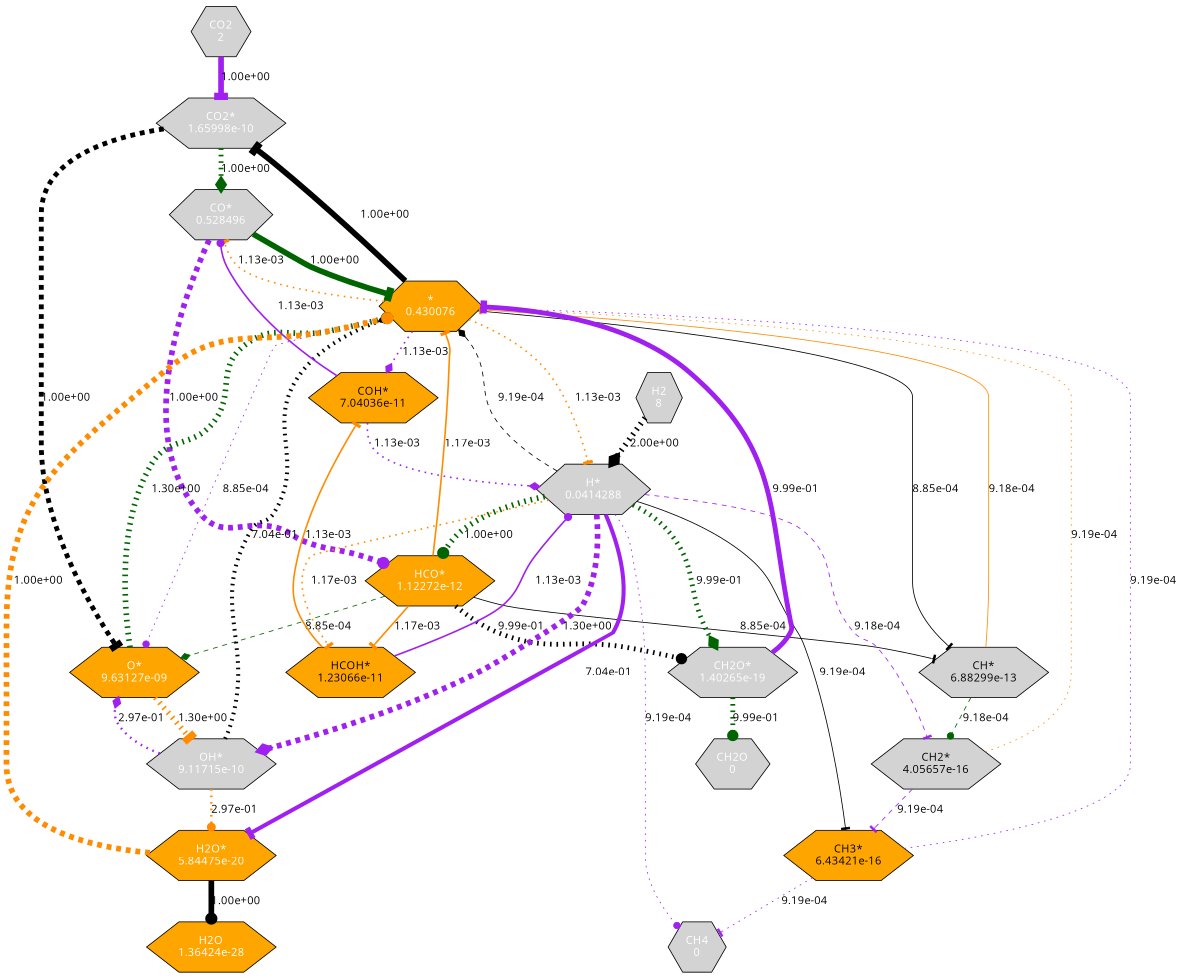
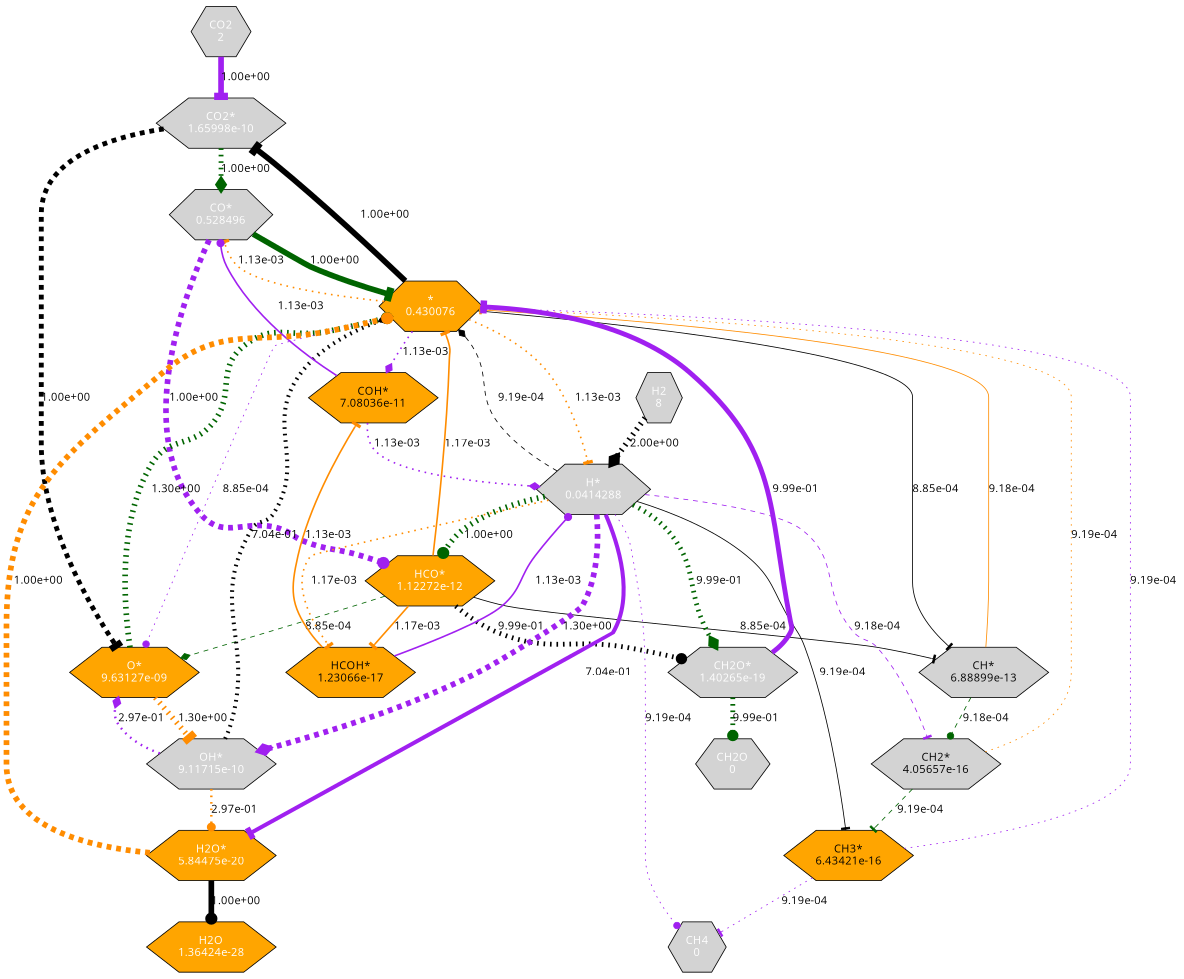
  strict digraph {
    fontname="Open Sans"
    rankdir=TB
    root=CO2
    node [fillcolor=lightgrey fontcolor=white fontname="Open Sans" shape=hexagon style=filled]
    edge [arrowhead=tee color=purple fontname="Open Sans" penwidth=1 style=dotted]
    n1 [label="CO2\n2"]
    n2 [label="CO2*\n1.65998e-10"]
    n3 [label="CO*\n0.528496"]
    n4 [fillcolor=orange label="O*\n9.63127e-09"]
    n5 [fillcolor=orange label="*\n0.430076"]
    n6 [fillcolor=orange label="HCO*\n1.12272e-12"]
    n7 [label="OH*\n9.11715e-10"]
    n8 [label="H*\n0.0414288"]
-   n9 [label="CH*\n6.88299e-13" fontcolor=""]
-   n10 [fillcolor=orange label="COH*\n7.04036e-11" fontcolor=""]
+   n9 [label="CH*\n6.88899e-13" fontcolor=""]
+   n10 [fillcolor=orange label="COH*\n7.08036e-11" fontcolor=""]
    n11 [fillcolor=orange label="H2O*\n5.84475e-20"]
    n12 [label="CH2*\n4.05657e-16" fontcolor=""]
    n13 [fillcolor=orange label="CH3*\n6.43421e-16" fontcolor=""]
    n14 [label="CH2O*\n1.40265e-19"]
-   n15 [fillcolor=orange label="HCOH*\n1.23066e-11" fontcolor=""]
+   n15 [fillcolor=orange label="HCOH*\n1.23066e-17" fontcolor=""]
    n16 [label="CH4\n0"]
    n17 [label="H2\n8"]
    n18 [fillcolor=orange label="H2O\n1.36424e-28"]
    n19 [label="CH2O\n0"]
    n1 -> n2 [label="1.00e+00" penwidth=7 style=solid]
    n2 -> n3 [arrowhead=diamond color=darkgreen label="1.00e+00" penwidth=6]
    n2 -> n4 [color=black label="1.00e+00" penwidth=6 style=dashed]
    n3 -> n5 [color=darkgreen label="1.00e+00" penwidth=7 style=solid]
    n3 -> n6 [arrowhead=dot label="1.00e+00" penwidth=7 style=dashed]
    n4 -> n5 [arrowhead=dot color=darkgreen label="1.30e+00" penwidth=7]
    n4 -> n7 [color=darkorange label="1.30e+00" penwidth=7]
    n5 -> n2 [color=black label="1.00e+00" penwidth=7 style=solid]
    n5 -> n3 [color=darkorange label="1.13e-03" penwidth=2]
    n5 -> n4 [arrowhead=dot label="8.85e-04"]
    n5 -> n8 [color=darkorange label="1.13e-03" penwidth=2]
    n5 -> n9 [color=black label="8.85e-04" style=solid]
    n5 -> n10 [arrowhead=diamond label="1.13e-03" penwidth=2]
    n6 -> n4 [arrowhead=diamond color=darkgreen label="8.85e-04" style=dashed]
    n6 -> n5 [color=darkorange label="1.17e-03" penwidth=2 style=solid]
    n6 -> n9 [color=black label="8.85e-04" style=solid]
    n6 -> n14 [arrowhead=dot color=black label="9.99e-01" penwidth=6]
    n6 -> n15 [color=darkorange label="1.17e-03" penwidth=2 style=solid]
    n7 -> n4 [arrowhead=diamond label="2.97e-01" penwidth=3]
    n7 -> n5 [arrowhead=diamond color=black label="7.04e-01" penwidth=5]
    n7 -> n11 [arrowhead=dot color=darkorange label="2.97e-01" penwidth=3]
    n8 -> n5 [arrowhead=diamond color=black label="9.19e-04" style=dashed]
    n8 -> n6 [arrowhead=dot color=darkgreen label="1.00e+00" penwidth=7]
    n8 -> n7 [arrowhead=diamond label="1.30e+00" penwidth=7 style=dashed]
    n8 -> n11 [label="7.04e-01" penwidth=5 style=solid]
    n8 -> n12 [label="9.18e-04" style=dashed]
    n8 -> n13 [color=black label="9.19e-04" style=solid]
    n8 -> n14 [arrowhead=diamond color=darkgreen label="9.99e-01" penwidth=6]
    n8 -> n15 [color=darkorange label="1.17e-03" penwidth=2]
    n8 -> n16 [arrowhead=dot label="9.19e-04"]
    n9 -> n5 [color=darkorange label="9.18e-04" style=solid]
    n9 -> n12 [arrowhead=dot color=darkgreen label="9.18e-04" style=dashed]
    n10 -> n3 [arrowhead=dot label="1.13e-03" penwidth=2 style=solid]
    n10 -> n8 [arrowhead=diamond label="1.13e-03" penwidth=2]
    n11 -> n5 [arrowhead=dot color=darkorange label="1.00e+00" penwidth=7 style=dashed]
    n11 -> n18 [arrowhead=dot color=black label="1.00e+00" penwidth=7 style=solid]
    n12 -> n5 [arrowhead=dot color=darkorange label="9.19e-04"]
-   n12 -> n13 [label="9.19e-04" style=dashed]
+   n12 -> n13 [color=darkgreen label="9.19e-04" style=dashed]
    n13 -> n5 [arrowhead=dot label="9.19e-04"]
    n13 -> n16 [label="9.19e-04"]
    n14 -> n5 [label="9.99e-01" penwidth=6 style=solid]
    n14 -> n19 [arrowhead=dot color=darkgreen label="9.99e-01" penwidth=6]
    n15 -> n8 [arrowhead=dot label="1.13e-03" penwidth=2 style=solid]
    n15 -> n10 [color=darkorange label="1.13e-03" penwidth=2 style=solid]
    n17 -> n8 [arrowhead=diamond color=black label="2.00e+00" penwidth=7]
  }
